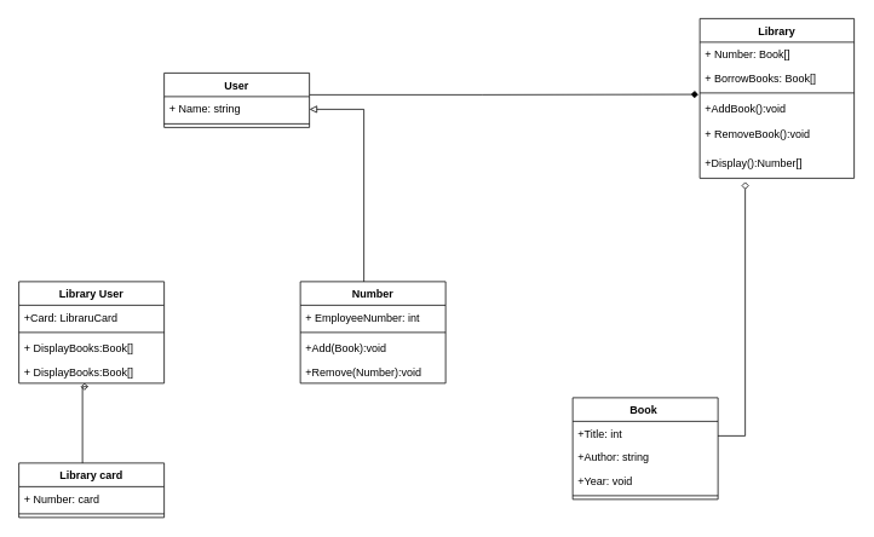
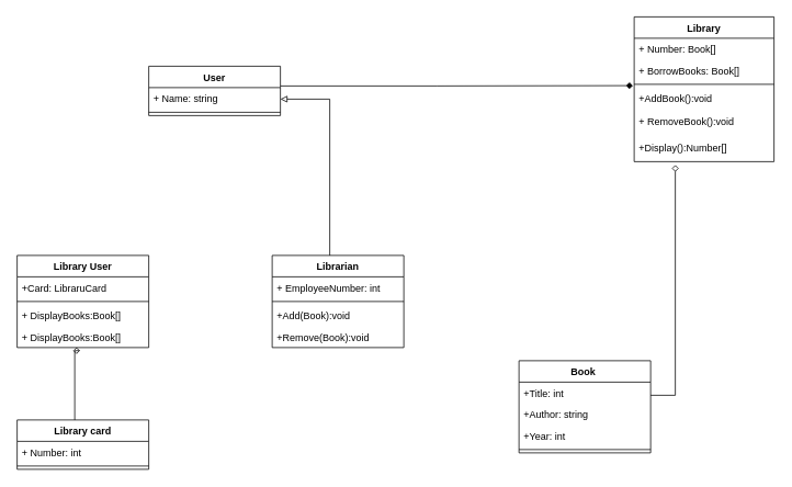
  <mxCell id="0" />
  <mxCell id="1" parent="0" />
  <mxCell id="2" value="Library" style="swimlane;fontStyle=1;align=center;verticalAlign=top;childLayout=stackLayout;horizontal=1;startSize=26;horizontalStack=0;resizeParent=1;resizeParentMax=0;resizeLast=0;collapsible=1;marginBottom=0;" parent="1" vertex="1"><mxGeometry x="770" y="20" width="170" height="176" as="geometry" /></mxCell>
  <mxCell id="3" value="+ Number: Book[]" style="text;strokeColor=none;fillColor=none;align=left;verticalAlign=top;spacingLeft=4;spacingRight=4;overflow=hidden;rotatable=0;points=[[0,0.5],[1,0.5]];portConstraint=eastwest;" parent="2" vertex="1"><mxGeometry y="26" width="170" height="26" as="geometry" /></mxCell>
  <mxCell id="4" value="+ BorrowBooks: Book[]" style="text;strokeColor=none;fillColor=none;align=left;verticalAlign=top;spacingLeft=4;spacingRight=4;overflow=hidden;rotatable=0;points=[[0,0.5],[1,0.5]];portConstraint=eastwest;" parent="2" vertex="1"><mxGeometry y="52" width="170" height="26" as="geometry" /></mxCell>
  <mxCell id="5" value="" style="line;strokeWidth=1;fillColor=none;align=left;verticalAlign=middle;spacingTop=-1;spacingLeft=3;spacingRight=3;rotatable=0;labelPosition=right;points=[];portConstraint=eastwest;strokeColor=inherit;" parent="2" vertex="1"><mxGeometry y="78" width="170" height="8" as="geometry" /></mxCell>
  <mxCell id="6" value="+AddBook():void&#10;&#10;+ RemoveBook():void&#10;&#10;&#10;&#10;" style="text;strokeColor=none;fillColor=none;align=left;verticalAlign=top;spacingLeft=4;spacingRight=4;overflow=hidden;rotatable=0;points=[[0,0.5],[1,0.5]];portConstraint=eastwest;" parent="2" vertex="1"><mxGeometry y="86" width="170" height="60" as="geometry" /></mxCell>
  <mxCell id="7" value="+Display():Number[]" style="text;strokeColor=none;fillColor=none;align=left;verticalAlign=top;spacingLeft=4;spacingRight=4;overflow=hidden;rotatable=0;points=[[0,0.5],[1,0.5]];portConstraint=eastwest;" parent="2" vertex="1"><mxGeometry y="146" width="170" height="30" as="geometry" /></mxCell>
  <mxCell id="8" style="edgeStyle=orthogonalEdgeStyle;rounded=0;orthogonalLoop=1;jettySize=auto;html=1;endArrow=block;endFill=0;" parent="1" source="9" edge="1"><mxGeometry relative="1" as="geometry"><mxPoint x="340" y="120" as="targetPoint" /><Array as="points"><mxPoint x="400" y="120" /><mxPoint x="340" y="120" /></Array></mxGeometry></mxCell>
- <mxCell id="9" value="Number" style="swimlane;fontStyle=1;align=center;verticalAlign=top;childLayout=stackLayout;horizontal=1;startSize=26;horizontalStack=0;resizeParent=1;resizeParentMax=0;resizeLast=0;collapsible=1;marginBottom=0;" parent="1" vertex="1"><mxGeometry x="330" y="310" width="160" height="112" as="geometry" /></mxCell>
+ <mxCell id="9" value="Librarian" style="swimlane;fontStyle=1;align=center;verticalAlign=top;childLayout=stackLayout;horizontal=1;startSize=26;horizontalStack=0;resizeParent=1;resizeParentMax=0;resizeLast=0;collapsible=1;marginBottom=0;" parent="1" vertex="1"><mxGeometry x="330" y="310" width="160" height="112" as="geometry" /></mxCell>
  <mxCell id="10" value="+ EmployeeNumber: int" style="text;strokeColor=none;fillColor=none;align=left;verticalAlign=top;spacingLeft=4;spacingRight=4;overflow=hidden;rotatable=0;points=[[0,0.5],[1,0.5]];portConstraint=eastwest;" parent="9" vertex="1"><mxGeometry y="26" width="160" height="26" as="geometry" /></mxCell>
  <mxCell id="11" value="" style="line;strokeWidth=1;fillColor=none;align=left;verticalAlign=middle;spacingTop=-1;spacingLeft=3;spacingRight=3;rotatable=0;labelPosition=right;points=[];portConstraint=eastwest;strokeColor=inherit;" parent="9" vertex="1"><mxGeometry y="52" width="160" height="8" as="geometry" /></mxCell>
  <mxCell id="12" value="+Add(Book):void" style="text;strokeColor=none;fillColor=none;align=left;verticalAlign=top;spacingLeft=4;spacingRight=4;overflow=hidden;rotatable=0;points=[[0,0.5],[1,0.5]];portConstraint=eastwest;" parent="9" vertex="1"><mxGeometry y="60" width="160" height="26" as="geometry" /></mxCell>
- <mxCell id="13" value="+Remove(Number):void" style="text;strokeColor=none;fillColor=none;align=left;verticalAlign=top;spacingLeft=4;spacingRight=4;overflow=hidden;rotatable=0;points=[[0,0.5],[1,0.5]];portConstraint=eastwest;" parent="9" vertex="1"><mxGeometry y="86" width="160" height="26" as="geometry" /></mxCell>
+ <mxCell id="13" value="+Remove(Book):void" style="text;strokeColor=none;fillColor=none;align=left;verticalAlign=top;spacingLeft=4;spacingRight=4;overflow=hidden;rotatable=0;points=[[0,0.5],[1,0.5]];portConstraint=eastwest;" parent="9" vertex="1"><mxGeometry y="86" width="160" height="26" as="geometry" /></mxCell>
  <mxCell id="14" style="edgeStyle=orthogonalEdgeStyle;rounded=0;orthogonalLoop=1;jettySize=auto;html=1;entryX=-0.009;entryY=-0.04;entryDx=0;entryDy=0;entryPerimeter=0;endArrow=diamond;endFill=1;" parent="1" source="15" target="6" edge="1"><mxGeometry relative="1" as="geometry"><Array as="points"><mxPoint x="530" y="104" /><mxPoint x="530" y="104" /></Array></mxGeometry></mxCell>
  <mxCell id="15" value="User" style="swimlane;fontStyle=1;align=center;verticalAlign=top;childLayout=stackLayout;horizontal=1;startSize=26;horizontalStack=0;resizeParent=1;resizeParentMax=0;resizeLast=0;collapsible=1;marginBottom=0;" parent="1" vertex="1"><mxGeometry x="180" y="80" width="160" height="60" as="geometry" /></mxCell>
  <mxCell id="16" value="+ Name: string" style="text;strokeColor=none;fillColor=none;align=left;verticalAlign=top;spacingLeft=4;spacingRight=4;overflow=hidden;rotatable=0;points=[[0,0.5],[1,0.5]];portConstraint=eastwest;" parent="15" vertex="1"><mxGeometry y="26" width="160" height="26" as="geometry" /></mxCell>
  <mxCell id="17" value="" style="line;strokeWidth=1;fillColor=none;align=left;verticalAlign=middle;spacingTop=-1;spacingLeft=3;spacingRight=3;rotatable=0;labelPosition=right;points=[];portConstraint=eastwest;strokeColor=inherit;" parent="15" vertex="1"><mxGeometry y="52" width="160" height="8" as="geometry" /></mxCell>
  <mxCell id="18" value="Book " style="swimlane;fontStyle=1;align=center;verticalAlign=top;childLayout=stackLayout;horizontal=1;startSize=26;horizontalStack=0;resizeParent=1;resizeParentMax=0;resizeLast=0;collapsible=1;marginBottom=0;" parent="1" vertex="1"><mxGeometry x="630" y="438" width="160" height="112" as="geometry" /></mxCell>
  <mxCell id="19" value="+Title: int" style="text;strokeColor=none;fillColor=none;align=left;verticalAlign=top;spacingLeft=4;spacingRight=4;overflow=hidden;rotatable=0;points=[[0,0.5],[1,0.5]];portConstraint=eastwest;" parent="18" vertex="1"><mxGeometry y="26" width="160" height="26" as="geometry" /></mxCell>
  <mxCell id="20" value="+Author: string&#10;" style="text;strokeColor=none;fillColor=none;align=left;verticalAlign=top;spacingLeft=4;spacingRight=4;overflow=hidden;rotatable=0;points=[[0,0.5],[1,0.5]];portConstraint=eastwest;" parent="18" vertex="1"><mxGeometry y="52" width="160" height="26" as="geometry" /></mxCell>
- <mxCell id="21" value="+Year: void&#10;" style="text;strokeColor=none;fillColor=none;align=left;verticalAlign=top;spacingLeft=4;spacingRight=4;overflow=hidden;rotatable=0;points=[[0,0.5],[1,0.5]];portConstraint=eastwest;" parent="18" vertex="1"><mxGeometry y="78" width="160" height="26" as="geometry" /></mxCell>
+ <mxCell id="21" value="+Year: int&#10;" style="text;strokeColor=none;fillColor=none;align=left;verticalAlign=top;spacingLeft=4;spacingRight=4;overflow=hidden;rotatable=0;points=[[0,0.5],[1,0.5]];portConstraint=eastwest;" parent="18" vertex="1"><mxGeometry y="78" width="160" height="26" as="geometry" /></mxCell>
  <mxCell id="22" value="" style="line;strokeWidth=1;fillColor=none;align=left;verticalAlign=middle;spacingTop=-1;spacingLeft=3;spacingRight=3;rotatable=0;labelPosition=right;points=[];portConstraint=eastwest;strokeColor=inherit;" parent="18" vertex="1"><mxGeometry y="104" width="160" height="8" as="geometry" /></mxCell>
  <mxCell id="23" style="edgeStyle=orthogonalEdgeStyle;rounded=0;orthogonalLoop=1;jettySize=auto;html=1;endArrow=diamond;endFill=0;entryX=0.425;entryY=1.146;entryDx=0;entryDy=0;entryPerimeter=0;" parent="1" source="24" edge="1" target="31"><mxGeometry relative="1" as="geometry"><mxPoint x="90" y="400" as="targetPoint" /><Array as="points"><mxPoint x="90" y="426" /></Array></mxGeometry></mxCell>
  <mxCell id="24" value="Library card" style="swimlane;fontStyle=1;align=center;verticalAlign=top;childLayout=stackLayout;horizontal=1;startSize=26;horizontalStack=0;resizeParent=1;resizeParentMax=0;resizeLast=0;collapsible=1;marginBottom=0;" parent="1" vertex="1"><mxGeometry x="20" y="510" width="160" height="60" as="geometry" /></mxCell>
- <mxCell id="25" value="+ Number: card" style="text;strokeColor=none;fillColor=none;align=left;verticalAlign=top;spacingLeft=4;spacingRight=4;overflow=hidden;rotatable=0;points=[[0,0.5],[1,0.5]];portConstraint=eastwest;" parent="24" vertex="1"><mxGeometry y="26" width="160" height="26" as="geometry" /></mxCell>
+ <mxCell id="25" value="+ Number: int" style="text;strokeColor=none;fillColor=none;align=left;verticalAlign=top;spacingLeft=4;spacingRight=4;overflow=hidden;rotatable=0;points=[[0,0.5],[1,0.5]];portConstraint=eastwest;" parent="24" vertex="1"><mxGeometry y="26" width="160" height="26" as="geometry" /></mxCell>
  <mxCell id="26" value="" style="line;strokeWidth=1;fillColor=none;align=left;verticalAlign=middle;spacingTop=-1;spacingLeft=3;spacingRight=3;rotatable=0;labelPosition=right;points=[];portConstraint=eastwest;strokeColor=inherit;" parent="24" vertex="1"><mxGeometry y="52" width="160" height="8" as="geometry" /></mxCell>
  <mxCell id="27" value="Library User" style="swimlane;fontStyle=1;align=center;verticalAlign=top;childLayout=stackLayout;horizontal=1;startSize=26;horizontalStack=0;resizeParent=1;resizeParentMax=0;resizeLast=0;collapsible=1;marginBottom=0;" parent="1" vertex="1"><mxGeometry x="20" y="310" width="160" height="112" as="geometry" /></mxCell>
  <mxCell id="28" value="+Card: LibraruCard" style="text;strokeColor=none;fillColor=none;align=left;verticalAlign=top;spacingLeft=4;spacingRight=4;overflow=hidden;rotatable=0;points=[[0,0.5],[1,0.5]];portConstraint=eastwest;" parent="27" vertex="1"><mxGeometry y="26" width="160" height="26" as="geometry" /></mxCell>
  <mxCell id="29" value="" style="line;strokeWidth=1;fillColor=none;align=left;verticalAlign=middle;spacingTop=-1;spacingLeft=3;spacingRight=3;rotatable=0;labelPosition=right;points=[];portConstraint=eastwest;strokeColor=inherit;" parent="27" vertex="1"><mxGeometry y="52" width="160" height="8" as="geometry" /></mxCell>
  <mxCell id="30" value="+ DisplayBooks:Book[]" style="text;strokeColor=none;fillColor=none;align=left;verticalAlign=top;spacingLeft=4;spacingRight=4;overflow=hidden;rotatable=0;points=[[0,0.5],[1,0.5]];portConstraint=eastwest;" parent="27" vertex="1"><mxGeometry y="60" width="160" height="26" as="geometry" /></mxCell>
  <mxCell id="31" value="+ DisplayBooks:Book[]" style="text;strokeColor=none;fillColor=none;align=left;verticalAlign=top;spacingLeft=4;spacingRight=4;overflow=hidden;rotatable=0;points=[[0,0.5],[1,0.5]];portConstraint=eastwest;" vertex="1" parent="27"><mxGeometry y="86" width="160" height="26" as="geometry" /></mxCell>
  <mxCell id="32" style="edgeStyle=orthogonalEdgeStyle;rounded=0;orthogonalLoop=1;jettySize=auto;html=1;endArrow=diamond;endFill=0;" parent="1" edge="1"><mxGeometry relative="1" as="geometry"><mxPoint x="790" y="480" as="sourcePoint" /><mxPoint x="820" y="200" as="targetPoint" /><Array as="points"><mxPoint x="790" y="480" /><mxPoint x="820" y="480" /></Array></mxGeometry></mxCell>
